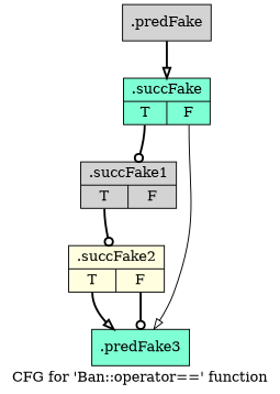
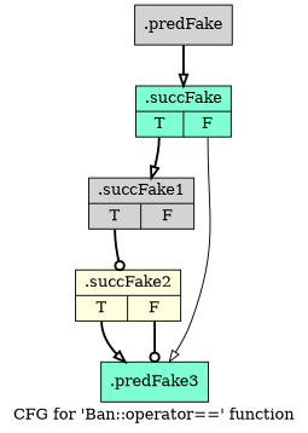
  digraph {
    label="CFG for 'Ban::operator==' function"
    node [fillcolor=lightgrey shape=record style=filled filename="../../../../../src/ban_s3.cpp" linenumber=23]
    edge [arrowhead=onormal execusionnum=0 filename="../../../../../src/ban_s3.cpp" style=bold tailport=s0]
    n1 [label="{.predFake}" filename="" linenumber=""]
    n2 [fillcolor=aquamarine label="{.succFake|{<s0>T|<s1>F}}"]
    n3 [label="{.succFake1|{<s0>T|<s1>F}}"]
    n4 [fillcolor=aquamarine label="{.predFake3}"]
    n5 [fillcolor=lightyellow label="{.succFake2|{<s0>T|<s1>F}}"]
    n1 -> n2
-   n2 -> n3 [arrowhead=odot]
+   n2 -> n3
    n2 -> n4 [style=solid tailport=s1 execusionnum="" filename=""]
    n3 -> n5 [arrowhead=odot]
    n5 -> n4
    n5 -> n4 [arrowhead=odot tailport=s1 execusionnum="" filename=""]
  }
